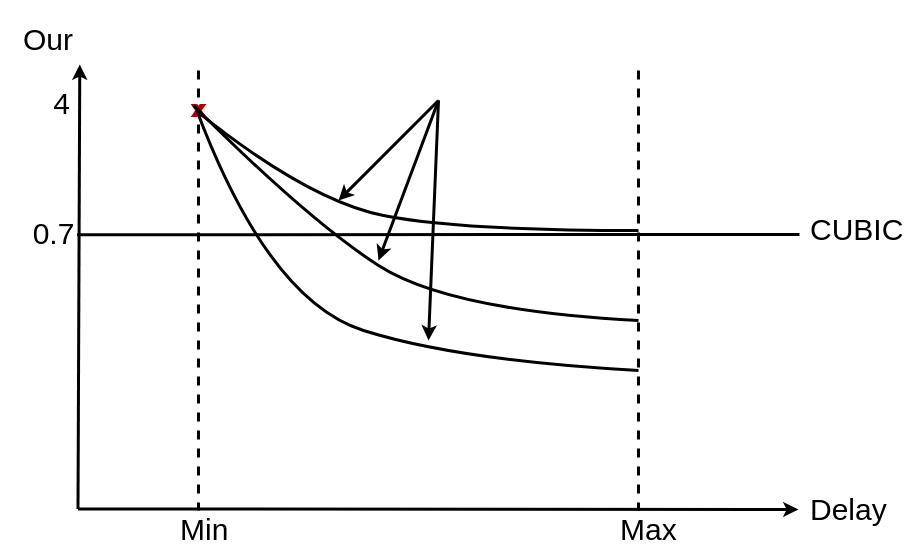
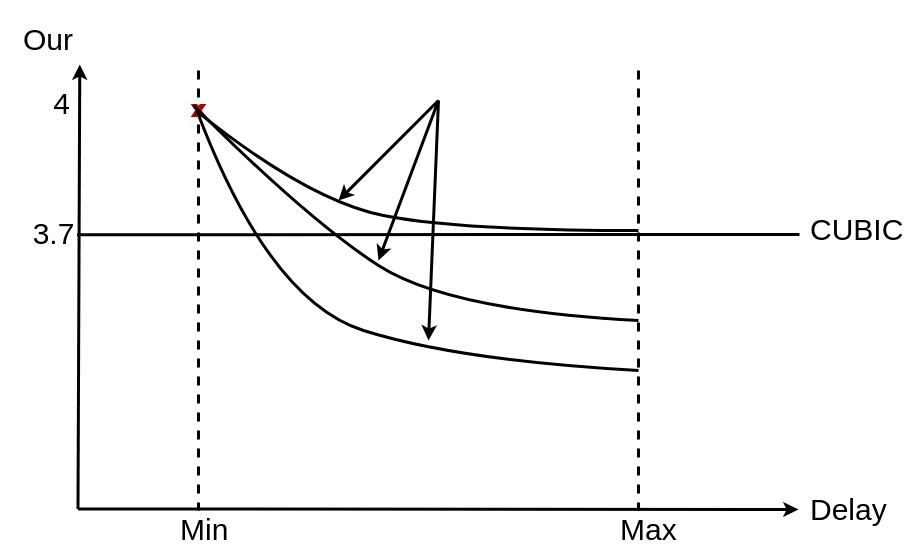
  <mxCell id="0" />
  <mxCell id="1" parent="0" />
  <mxCell id="2" value="" style="edgeStyle=none;html=1;fontColor=#000000;strokeWidth=3;strokeColor=#000000;entryX=1.126;entryY=0.185;entryDx=0;entryDy=0;entryPerimeter=0;" parent="1" edge="1" target="5"><mxGeometry width="100" height="100" relative="1" as="geometry"><mxPoint x="77.5" y="508.5" as="sourcePoint" /><mxPoint x="77.5" y="28.5" as="targetPoint" /></mxGeometry></mxCell>
  <mxCell id="3" value="" style="edgeStyle=none;html=1;fontColor=#000000;strokeWidth=3;strokeColor=#000000;" parent="1" edge="1"><mxGeometry width="100" height="100" relative="1" as="geometry"><mxPoint x="77.5" y="508.5" as="sourcePoint" /><mxPoint x="798" y="509" as="targetPoint" /></mxGeometry></mxCell>
  <mxCell id="4" value="&lt;font style=&quot;font-size: 30px&quot;&gt;Our&lt;/font&gt;" style="text;spacingTop=-5;html=1;fontSize=18;fontStyle=0;points=[]" parent="1" vertex="1"><mxGeometry x="20.5" y="20" width="80" height="20" as="geometry" /></mxCell>
  <mxCell id="5" value="&lt;font style=&quot;font-size: 30px&quot;&gt;4&lt;/font&gt;" style="text;spacingTop=-5;align=center;verticalAlign=middle;fontStyle=0;html=1;fontSize=18;points=[]" parent="1" vertex="1"><mxGeometry x="45.5" y="40" width="30" height="130.0" as="geometry" /></mxCell>
- <mxCell id="6" value="&lt;font style=&quot;font-size: 30px&quot;&gt;0.7&lt;/font&gt;" style="text;spacingTop=-5;align=center;verticalAlign=middle;fontStyle=0;html=1;fontSize=18;points=[]" vertex="1" parent="1"><mxGeometry x="38" y="170" width="30" height="130.0" as="geometry" /></mxCell>
+ <mxCell id="6" value="&lt;font style=&quot;font-size: 30px&quot;&gt;3.7&lt;/font&gt;" style="text;spacingTop=-5;align=center;verticalAlign=middle;fontStyle=0;html=1;fontSize=18;points=[]" vertex="1" parent="1"><mxGeometry x="38" y="170" width="30" height="130.0" as="geometry" /></mxCell>
  <mxCell id="7" value="" style="edgeStyle=none;html=1;fontColor=#000000;strokeWidth=3;strokeColor=#000000;endArrow=none;endFill=0;" edge="1" parent="1"><mxGeometry width="100" height="100" relative="1" as="geometry"><mxPoint x="76.5" y="234.29" as="sourcePoint" /><mxPoint x="799" y="234" as="targetPoint" /></mxGeometry></mxCell>
  <mxCell id="8" value="&lt;font style=&quot;font-size: 30px&quot;&gt;CUBIC&lt;/font&gt;" style="text;spacingTop=-5;html=1;fontSize=18;fontStyle=0;points=[]" vertex="1" parent="1"><mxGeometry x="808" y="210" width="80" height="20" as="geometry" /></mxCell>
  <mxCell id="9" value="" style="edgeStyle=none;html=1;fontColor=#000000;strokeWidth=3;strokeColor=#000000;endArrow=none;endFill=0;dashed=1;" edge="1" parent="1"><mxGeometry width="100" height="100" relative="1" as="geometry"><mxPoint x="198" y="70" as="sourcePoint" /><mxPoint x="198" y="510" as="targetPoint" /></mxGeometry></mxCell>
  <mxCell id="10" value="" style="edgeStyle=none;html=1;fontColor=#000000;strokeWidth=3;strokeColor=#000000;endArrow=none;endFill=0;dashed=1;" edge="1" parent="1"><mxGeometry width="100" height="100" relative="1" as="geometry"><mxPoint x="638" y="70" as="sourcePoint" /><mxPoint x="638" y="510" as="targetPoint" /></mxGeometry></mxCell>
  <mxCell id="11" value="&lt;font style=&quot;font-size: 30px&quot;&gt;Delay&lt;/font&gt;" style="text;spacingTop=-5;html=1;fontSize=18;fontStyle=0;points=[]" vertex="1" parent="1"><mxGeometry x="808" y="490" width="80" height="20" as="geometry" /></mxCell>
  <mxCell id="12" value="&lt;span style=&quot;font-size: 30px&quot;&gt;Min&lt;/span&gt;" style="text;spacingTop=-5;html=1;fontSize=18;fontStyle=0;points=[]" vertex="1" parent="1"><mxGeometry x="178" y="510" width="80" height="20" as="geometry" /></mxCell>
  <mxCell id="13" value="&lt;span style=&quot;font-size: 30px&quot;&gt;Max&lt;/span&gt;" style="text;spacingTop=-5;html=1;fontSize=18;fontStyle=0;points=[]" vertex="1" parent="1"><mxGeometry x="618" y="510" width="80" height="20" as="geometry" /></mxCell>
  <mxCell id="14" value="" style="verticalLabelPosition=bottom;verticalAlign=top;html=1;shape=mxgraph.basic.x;fillColor=#e51400;strokeColor=#B20000;fontColor=#ffffff;strokeWidth=3;" vertex="1" parent="1"><mxGeometry x="193" y="105" width="10" height="10" as="geometry" /></mxCell>
  <mxCell id="15" value="" style="curved=1;endArrow=none;html=1;exitX=0.5;exitY=0.71;exitDx=0;exitDy=0;exitPerimeter=0;endFill=0;strokeWidth=3;" edge="1" parent="1" source="14"><mxGeometry width="50" height="50" relative="1" as="geometry"><mxPoint x="478" y="250" as="sourcePoint" /><mxPoint x="638" y="230" as="targetPoint" /><Array as="points"><mxPoint x="308" y="200" /><mxPoint x="458" y="230" /></Array></mxGeometry></mxCell>
  <mxCell id="16" value="" style="curved=1;endArrow=none;html=1;exitX=0;exitY=0;exitDx=0;exitDy=0;exitPerimeter=0;endFill=0;strokeWidth=3;" edge="1" parent="1" source="14"><mxGeometry width="50" height="50" relative="1" as="geometry"><mxPoint x="208" y="122.1" as="sourcePoint" /><mxPoint x="638" y="320" as="targetPoint" /><Array as="points"><mxPoint x="308" y="220" /><mxPoint x="448" y="310" /></Array></mxGeometry></mxCell>
  <mxCell id="17" value="" style="curved=1;endArrow=none;html=1;exitX=0.33;exitY=0.5;exitDx=0;exitDy=0;exitPerimeter=0;endFill=0;strokeWidth=3;" edge="1" parent="1" source="14"><mxGeometry width="50" height="50" relative="1" as="geometry"><mxPoint x="218" y="132.1" as="sourcePoint" /><mxPoint x="638" y="370" as="targetPoint" /><Array as="points"><mxPoint x="268" y="300" /><mxPoint x="458" y="360" /></Array></mxGeometry></mxCell>
  <mxCell id="18" value="" style="endArrow=classic;html=1;strokeWidth=3;" edge="1" parent="1"><mxGeometry width="50" height="50" relative="1" as="geometry"><mxPoint x="438" y="100" as="sourcePoint" /><mxPoint x="338" y="200" as="targetPoint" /></mxGeometry></mxCell>
  <mxCell id="19" value="" style="endArrow=classic;html=1;strokeWidth=3;" edge="1" parent="1"><mxGeometry width="50" height="50" relative="1" as="geometry"><mxPoint x="438" y="100" as="sourcePoint" /><mxPoint x="378" y="260" as="targetPoint" /></mxGeometry></mxCell>
  <mxCell id="20" value="" style="endArrow=classic;html=1;strokeWidth=3;" edge="1" parent="1"><mxGeometry width="50" height="50" relative="1" as="geometry"><mxPoint x="438" y="100" as="sourcePoint" /><mxPoint x="428" y="340" as="targetPoint" /></mxGeometry></mxCell>
